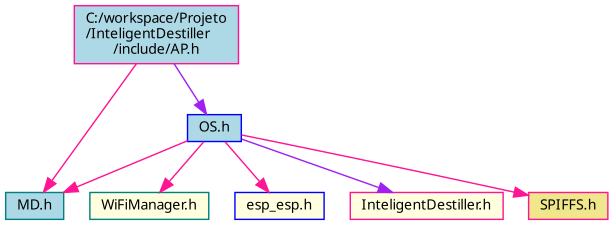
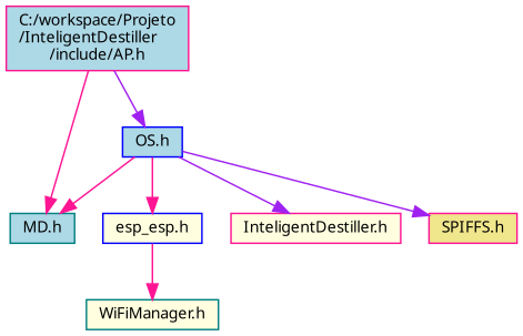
  digraph {
    fontname="Noto Sans"
    node [color=deeppink fillcolor=lightblue fontname="Noto Sans" fontsize=10 shape=box style=filled]
    edge [color=deeppink fontname="Noto Sans" fontsize=10 labelfontname=Helvetica labelfontsize=10 style=solid]
    n1 [fontcolor=black height=0.2 label="C:/workspace/Projeto\l/InteligentDestiller\l/include/AP.h" width=0.4]
    n2 [color=teal height=0.2 label="MD.h" width=0.4]
    n3 [color=blue height=0.2 label="OS.h" width=0.4]
    n4 [color=teal fillcolor=lightyellow height=0.2 label="WiFiManager.h" width=0.4]
    n5 [color=blue fillcolor=lightyellow height=0.2 label="esp_esp.h" width=0.4]
    n6 [fillcolor=lightyellow height=0.2 label="InteligentDestiller.h" width=0.4]
    n7 [fillcolor=khaki height=0.2 label="SPIFFS.h" width=0.4]
    n1 -> n2
    n1 -> n3 [color=purple]
    n3 -> n2
-   n3 -> n4
+   n5 -> n4
    n3 -> n5
    n3 -> n6 [color=purple]
-   n3 -> n7
+   n3 -> n7 [color=purple]
  }
